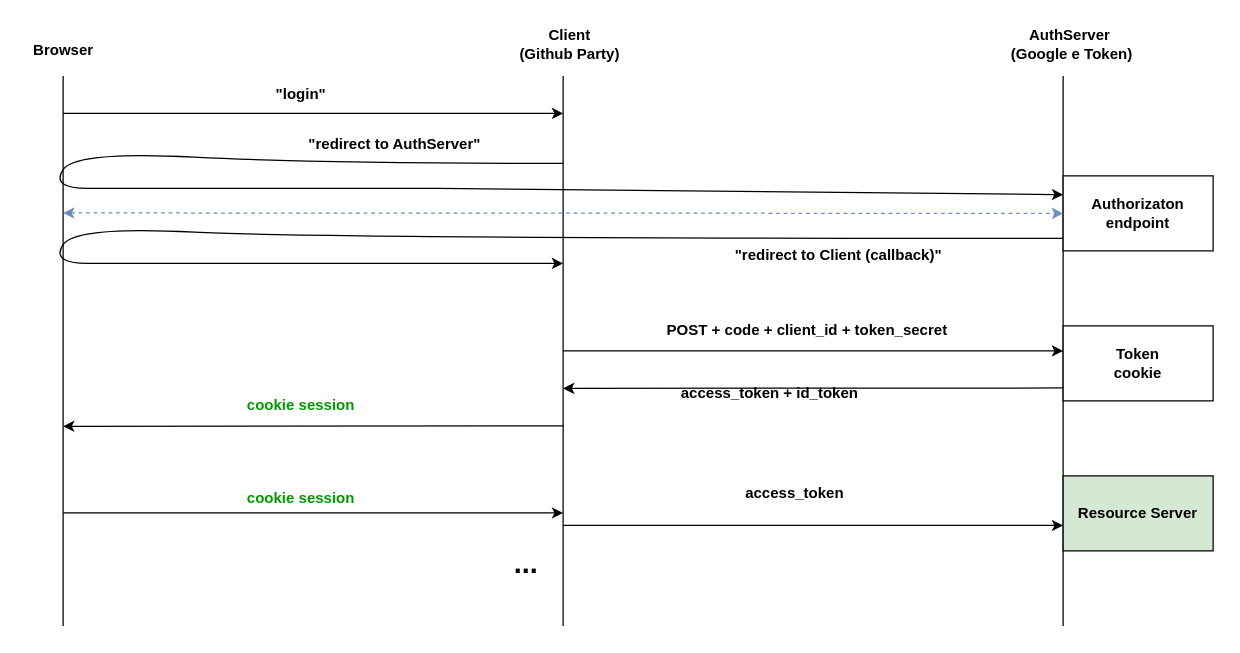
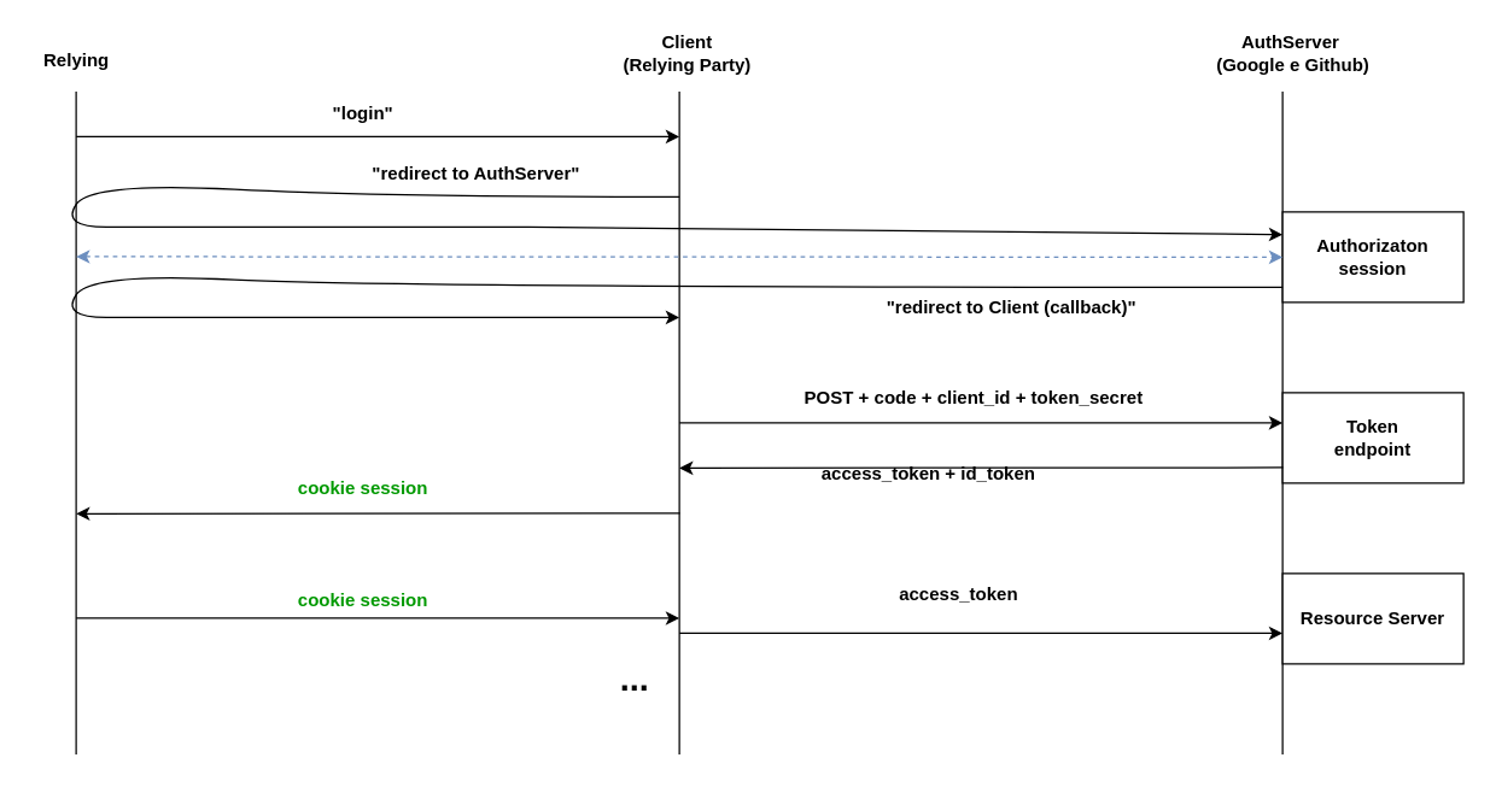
  <mxCell id="0" />
  <mxCell id="1" parent="0" />
  <mxCell id="2" value="" style="endArrow=none;html=1;rounded=0;" edge="1" parent="1"><mxGeometry width="50" height="50" relative="1" as="geometry"><mxPoint x="50" y="500" as="sourcePoint" /><mxPoint x="50" y="60" as="targetPoint" /></mxGeometry></mxCell>
- <mxCell id="3" value="&lt;b&gt;Browser&lt;/b&gt;" style="text;html=1;resizable=0;autosize=1;align=center;verticalAlign=middle;points=[];fillColor=none;strokeColor=none;rounded=0;" vertex="1" parent="1"><mxGeometry x="20" y="30" width="60" height="20" as="geometry" /></mxCell>
+ <mxCell id="3" value="&lt;b&gt;Relying&lt;/b&gt;" style="text;html=1;resizable=0;autosize=1;align=center;verticalAlign=middle;points=[];fillColor=none;strokeColor=none;rounded=0;" vertex="1" parent="1"><mxGeometry x="20" y="30" width="60" height="20" as="geometry" /></mxCell>
  <mxCell id="4" value="" style="endArrow=none;html=1;rounded=0;" edge="1" parent="1"><mxGeometry width="50" height="50" relative="1" as="geometry"><mxPoint x="450" y="500" as="sourcePoint" /><mxPoint x="450" y="60" as="targetPoint" /></mxGeometry></mxCell>
- <mxCell id="5" value="&lt;b&gt;Client&lt;br&gt;(Github Party)&lt;/b&gt;" style="text;html=1;resizable=0;autosize=1;align=center;verticalAlign=middle;points=[];fillColor=none;strokeColor=none;rounded=0;" vertex="1" parent="1"><mxGeometry x="405" y="20" width="100" height="30" as="geometry" /></mxCell>
+ <mxCell id="5" value="&lt;b&gt;Client&lt;br&gt;(Relying Party)&lt;/b&gt;" style="text;html=1;resizable=0;autosize=1;align=center;verticalAlign=middle;points=[];fillColor=none;strokeColor=none;rounded=0;" vertex="1" parent="1"><mxGeometry x="405" y="20" width="100" height="30" as="geometry" /></mxCell>
  <mxCell id="6" value="" style="endArrow=none;html=1;rounded=0;" edge="1" parent="1"><mxGeometry width="50" height="50" relative="1" as="geometry"><mxPoint x="850" y="500" as="sourcePoint" /><mxPoint x="850" y="60" as="targetPoint" /></mxGeometry></mxCell>
- <mxCell id="7" value="&lt;b&gt;AuthServer&lt;br&gt;&amp;nbsp;(Google e Token)&lt;/b&gt;" style="text;html=1;resizable=0;autosize=1;align=center;verticalAlign=middle;points=[];fillColor=none;strokeColor=none;rounded=0;" vertex="1" parent="1"><mxGeometry x="795" y="20" width="120" height="30" as="geometry" /></mxCell>
- <mxCell id="8" value="&lt;b&gt;Authorizaton &lt;br&gt;endpoint&lt;br&gt;&lt;/b&gt;" style="rounded=0;whiteSpace=wrap;html=1;" vertex="1" parent="1"><mxGeometry x="850" y="140" width="120" height="60" as="geometry" /></mxCell>
- <mxCell id="9" value="&lt;b&gt;Token&lt;br&gt;cookie&lt;/b&gt;" style="rounded=0;whiteSpace=wrap;html=1;" vertex="1" parent="1"><mxGeometry x="850" y="260" width="120" height="60" as="geometry" /></mxCell>
- <mxCell id="10" value="&lt;b&gt;Resource Server&lt;/b&gt;" style="rounded=0;whiteSpace=wrap;html=1;fillColor=#d5e8d4;" vertex="1" parent="1"><mxGeometry x="850" y="380" width="120" height="60" as="geometry" /></mxCell>
+ <mxCell id="7" value="&lt;b&gt;AuthServer&lt;br&gt;&amp;nbsp;(Google e Github)&lt;/b&gt;" style="text;html=1;resizable=0;autosize=1;align=center;verticalAlign=middle;points=[];fillColor=none;strokeColor=none;rounded=0;" vertex="1" parent="1"><mxGeometry x="795" y="20" width="120" height="30" as="geometry" /></mxCell>
+ <mxCell id="8" value="&lt;b&gt;Authorizaton &lt;br&gt;session&lt;br&gt;&lt;/b&gt;" style="rounded=0;whiteSpace=wrap;html=1;" vertex="1" parent="1"><mxGeometry x="850" y="140" width="120" height="60" as="geometry" /></mxCell>
+ <mxCell id="9" value="&lt;b&gt;Token&lt;br&gt;endpoint&lt;/b&gt;" style="rounded=0;whiteSpace=wrap;html=1;" vertex="1" parent="1"><mxGeometry x="850" y="260" width="120" height="60" as="geometry" /></mxCell>
+ <mxCell id="10" value="&lt;b&gt;Resource Server&lt;/b&gt;" style="rounded=0;whiteSpace=wrap;html=1;" vertex="1" parent="1"><mxGeometry x="850" y="380" width="120" height="60" as="geometry" /></mxCell>
  <mxCell id="11" value="" style="endArrow=classic;html=1;rounded=0;" edge="1" parent="1"><mxGeometry width="50" height="50" relative="1" as="geometry"><mxPoint x="50" y="90" as="sourcePoint" /><mxPoint x="450" y="90" as="targetPoint" /></mxGeometry></mxCell>
  <mxCell id="12" value="" style="curved=1;endArrow=classic;html=1;rounded=0;entryX=0;entryY=0.25;entryDx=0;entryDy=0;" edge="1" parent="1" target="8"><mxGeometry width="50" height="50" relative="1" as="geometry"><mxPoint x="450" y="130" as="sourcePoint" /><mxPoint x="840" y="190" as="targetPoint" /><Array as="points"><mxPoint x="250" y="130" /><mxPoint x="60" y="120" /><mxPoint x="40" y="150" /><mxPoint x="100" y="150" /><mxPoint x="150" y="150" /><mxPoint x="250" y="150" /><mxPoint x="450" y="150" /></Array></mxGeometry></mxCell>
  <mxCell id="13" value="" style="curved=1;endArrow=classic;html=1;rounded=0;" edge="1" parent="1"><mxGeometry width="50" height="50" relative="1" as="geometry"><mxPoint x="850" y="190" as="sourcePoint" /><mxPoint x="450" y="210" as="targetPoint" /><Array as="points"><mxPoint x="250" y="190" /><mxPoint x="60" y="180" /><mxPoint x="40" y="210" /><mxPoint x="100" y="210" /><mxPoint x="150" y="210" /><mxPoint x="250" y="210" /><mxPoint x="450" y="210" /></Array></mxGeometry></mxCell>
  <mxCell id="14" value="" style="endArrow=classic;startArrow=classic;html=1;rounded=0;dashed=1;fillColor=#dae8fc;strokeColor=#6c8ebf;entryX=0;entryY=0.5;entryDx=0;entryDy=0;" edge="1" parent="1" target="8"><mxGeometry width="50" height="50" relative="1" as="geometry"><mxPoint x="50" y="169.66" as="sourcePoint" /><mxPoint x="840" y="169.66" as="targetPoint" /></mxGeometry></mxCell>
  <mxCell id="15" value="" style="endArrow=classic;html=1;rounded=0;" edge="1" parent="1"><mxGeometry width="50" height="50" relative="1" as="geometry"><mxPoint x="450" y="280" as="sourcePoint" /><mxPoint x="850" y="280" as="targetPoint" /></mxGeometry></mxCell>
  <mxCell id="16" value="" style="endArrow=classic;html=1;rounded=0;exitX=0.003;exitY=0.828;exitDx=0;exitDy=0;exitPerimeter=0;" edge="1" parent="1" source="9"><mxGeometry width="50" height="50" relative="1" as="geometry"><mxPoint x="460" y="330" as="sourcePoint" /><mxPoint x="450" y="310" as="targetPoint" /></mxGeometry></mxCell>
  <mxCell id="17" value="" style="endArrow=classic;html=1;rounded=0;exitX=0.003;exitY=0.828;exitDx=0;exitDy=0;exitPerimeter=0;" edge="1" parent="1"><mxGeometry width="50" height="50" relative="1" as="geometry"><mxPoint x="450.36" y="340" as="sourcePoint" /><mxPoint x="50" y="340.32" as="targetPoint" /></mxGeometry></mxCell>
  <mxCell id="18" value="" style="endArrow=classic;html=1;rounded=0;" edge="1" parent="1"><mxGeometry width="50" height="50" relative="1" as="geometry"><mxPoint x="50" y="409.66" as="sourcePoint" /><mxPoint x="450" y="409.66" as="targetPoint" /></mxGeometry></mxCell>
  <mxCell id="19" value="" style="endArrow=classic;html=1;rounded=0;" edge="1" parent="1"><mxGeometry width="50" height="50" relative="1" as="geometry"><mxPoint x="450" y="419.66" as="sourcePoint" /><mxPoint x="850" y="419.66" as="targetPoint" /></mxGeometry></mxCell>
  <mxCell id="20" value="&lt;b&gt;&lt;font style=&quot;font-size: 23px;&quot;&gt;...&lt;/font&gt;&lt;/b&gt;" style="text;html=1;resizable=0;autosize=1;align=center;verticalAlign=middle;points=[];fillColor=none;strokeColor=none;rounded=0;" vertex="1" parent="1"><mxGeometry x="405" y="440" width="30" height="20" as="geometry" /></mxCell>
  <mxCell id="21" value="&lt;font style=&quot;font-size: 12px;&quot;&gt;&lt;b&gt;&quot;login&quot;&lt;/b&gt;&lt;/font&gt;" style="text;html=1;resizable=0;autosize=1;align=center;verticalAlign=middle;points=[];fillColor=none;strokeColor=none;rounded=0;fontSize=23;" vertex="1" parent="1"><mxGeometry x="210" y="51" width="60" height="40" as="geometry" /></mxCell>
  <mxCell id="22" value="&lt;font style=&quot;font-size: 12px;&quot;&gt;&lt;b&gt;&quot;redirect to AuthServer&quot;&lt;/b&gt;&lt;/font&gt;" style="text;html=1;resizable=0;autosize=1;align=center;verticalAlign=middle;points=[];fillColor=none;strokeColor=none;rounded=0;fontSize=23;" vertex="1" parent="1"><mxGeometry x="240" y="91" width="150" height="40" as="geometry" /></mxCell>
  <mxCell id="23" value="&lt;font style=&quot;font-size: 12px;&quot;&gt;&lt;b&gt;&quot;redirect to Client (callback)&quot;&lt;/b&gt;&lt;/font&gt;" style="text;html=1;resizable=0;autosize=1;align=center;verticalAlign=middle;points=[];fillColor=none;strokeColor=none;rounded=0;fontSize=23;" vertex="1" parent="1"><mxGeometry x="580" y="180" width="180" height="40" as="geometry" /></mxCell>
  <mxCell id="24" value="&lt;font style=&quot;font-size: 12px;&quot;&gt;&lt;b&gt;POST + code + client_id + token_secret&lt;/b&gt;&lt;/font&gt;" style="text;html=1;resizable=0;autosize=1;align=center;verticalAlign=middle;points=[];fillColor=none;strokeColor=none;rounded=0;fontSize=23;" vertex="1" parent="1"><mxGeometry x="525" y="240" width="240" height="40" as="geometry" /></mxCell>
  <mxCell id="25" value="&lt;font style=&quot;font-size: 12px;&quot;&gt;&lt;b&gt;access_token + id_token&lt;/b&gt;&lt;/font&gt;" style="text;html=1;resizable=0;autosize=1;align=center;verticalAlign=middle;points=[];fillColor=none;strokeColor=none;rounded=0;fontSize=23;" vertex="1" parent="1"><mxGeometry x="535" y="290" width="160" height="40" as="geometry" /></mxCell>
  <mxCell id="26" value="&lt;font color=&quot;#009900&quot; style=&quot;font-size: 12px;&quot;&gt;&lt;b&gt;cookie session&lt;/b&gt;&lt;/font&gt;" style="text;html=1;resizable=0;autosize=1;align=center;verticalAlign=middle;points=[];fillColor=none;strokeColor=none;rounded=0;fontSize=23;" vertex="1" parent="1"><mxGeometry x="190" y="300" width="100" height="40" as="geometry" /></mxCell>
  <mxCell id="27" value="&lt;font style=&quot;font-size: 12px;&quot;&gt;&lt;b&gt;access_token&lt;/b&gt;&lt;/font&gt;" style="text;html=1;resizable=0;autosize=1;align=center;verticalAlign=middle;points=[];fillColor=none;strokeColor=none;rounded=0;fontSize=23;" vertex="1" parent="1"><mxGeometry x="590" y="370" width="90" height="40" as="geometry" /></mxCell>
  <mxCell id="28" value="&lt;font color=&quot;#009900&quot; style=&quot;font-size: 12px;&quot;&gt;&lt;b&gt;cookie session&lt;/b&gt;&lt;/font&gt;" style="text;html=1;resizable=0;autosize=1;align=center;verticalAlign=middle;points=[];fillColor=none;strokeColor=none;rounded=0;fontSize=23;" vertex="1" parent="1"><mxGeometry x="190" y="374" width="100" height="40" as="geometry" /></mxCell>
